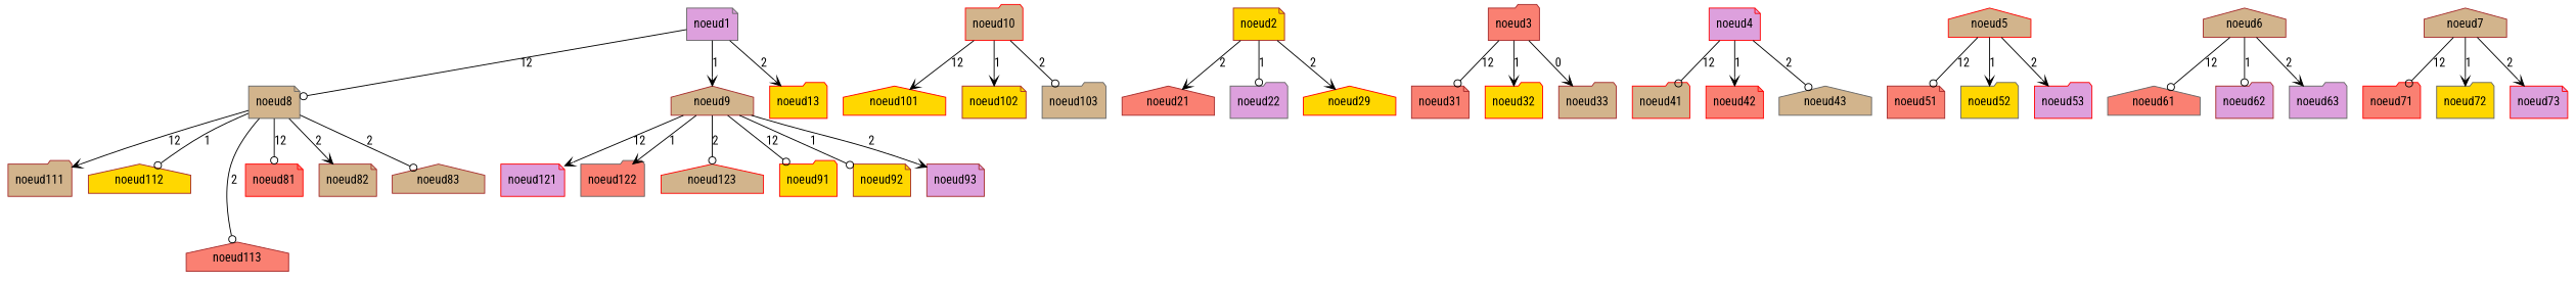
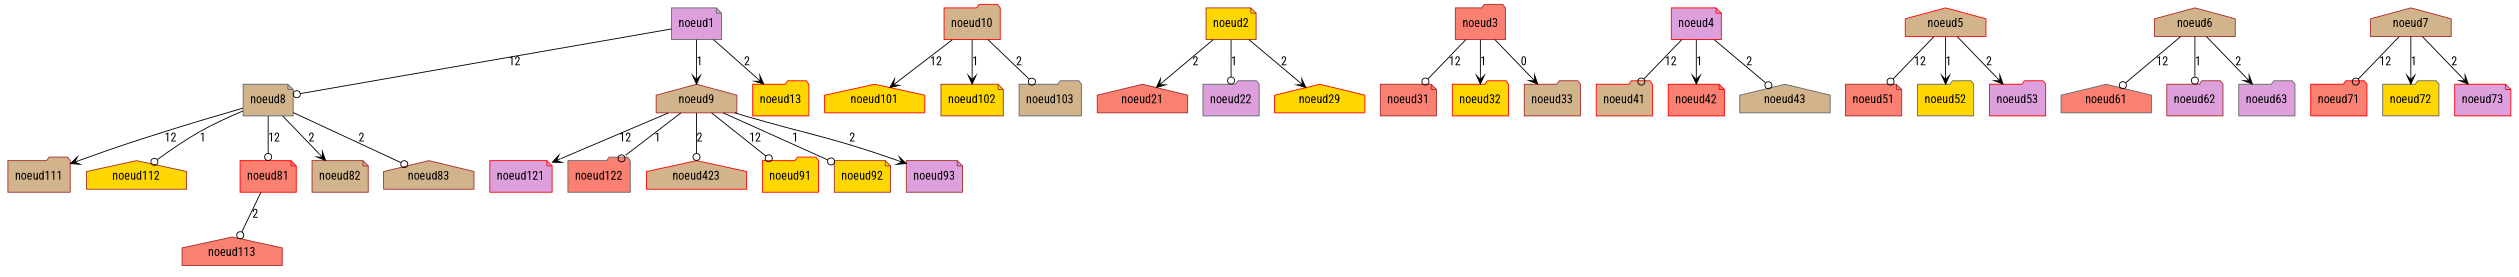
  digraph {
    fontname="Roboto Condensed"
    node [color=brown fillcolor=tan fontname="Roboto Condensed" shape=folder style=filled]
    edge [arrowhead=vee fontname="Roboto Condensed"]
    n1 [color=gray40 fillcolor=plum label=noeud1 shape=note]
    n2 [color=gray40 label=noeud8 shape=note]
    n3 [label=noeud9 shape=house]
    n4 [color=red fillcolor=gold label=noeud13]
    n5 [label=noeud111]
    n6 [fillcolor=gold label=noeud112 shape=house]
    n7 [fillcolor=salmon label=noeud113 shape=house]
    n8 [color=red fillcolor=salmon label=noeud81 shape=note]
    n9 [label=noeud82 shape=note]
    n10 [label=noeud83 shape=house]
    n11 [color=red fillcolor=plum label=noeud121 shape=note]
    n12 [color=gray40 fillcolor=salmon label=noeud122]
-   n13 [color=red label=noeud123 shape=house]
+   n13 [color=red label=noeud423 shape=house]
    n14 [color=red fillcolor=gold label=noeud91]
    n15 [fillcolor=gold label=noeud92 shape=note]
    n16 [fillcolor=plum label=noeud93 shape=note]
    n17 [color=red label=noeud10]
    n18 [color=red fillcolor=gold label=noeud101 shape=house]
    n19 [fillcolor=gold label=noeud102 shape=note]
    n20 [color=gray40 label=noeud103]
    n21 [fillcolor=gold label=noeud2 shape=note]
    n22 [fillcolor=salmon label=noeud21 shape=house]
    n23 [color=gray40 fillcolor=plum label=noeud22]
    n24 [color=red fillcolor=gold label=noeud29 shape=house]
    n25 [fillcolor=salmon label=noeud3]
    n26 [fillcolor=salmon label=noeud31 shape=note]
    n27 [color=red fillcolor=gold label=noeud32]
    n28 [label=noeud33]
    n29 [color=red fillcolor=plum label=noeud4 shape=note]
    n30 [color=red label=noeud41]
    n31 [color=red fillcolor=salmon label=noeud42 shape=note]
    n32 [color=gray40 label=noeud43 shape=house]
    n33 [color=red label=noeud5 shape=house]
    n34 [fillcolor=salmon label=noeud51 shape=note]
    n35 [color=gray40 fillcolor=gold label=noeud52]
    n36 [color=red fillcolor=plum label=noeud53]
    n37 [label=noeud6 shape=house]
    n38 [color=gray40 fillcolor=salmon label=noeud61 shape=house]
    n39 [fillcolor=plum label=noeud62]
    n40 [color=gray40 fillcolor=plum label=noeud63]
    n41 [label=noeud7 shape=house]
    n42 [color=red fillcolor=salmon label=noeud71]
    n43 [color=gray40 fillcolor=gold label=noeud72]
    n44 [color=red fillcolor=plum label=noeud73 shape=note]
    n1 -> n2 [arrowhead=odot label=12]
    n1 -> n3 [label=1]
    n1 -> n4 [label=2]
    n2 -> n5 [label=12]
    n2 -> n6 [arrowhead=odot label=1]
-   n2 -> n7 [arrowhead=odot label=2]
+   n8 -> n7 [arrowhead=odot label=2]
    n2 -> n8 [arrowhead=odot label=12]
    n2 -> n9 [label=2]
    n2 -> n10 [arrowhead=odot label=2]
    n3 -> n11 [label=12]
-   n3 -> n12 [label=1]
+   n3 -> n12 [arrowhead=odot label=1]
    n3 -> n13 [arrowhead=odot label=2]
    n3 -> n14 [arrowhead=odot label=12]
    n3 -> n15 [arrowhead=odot label=1]
    n3 -> n16 [label=2]
    n17 -> n18 [label=12]
    n17 -> n19 [label=1]
    n17 -> n20 [arrowhead=odot label=2]
    n21 -> n22 [label=2]
    n21 -> n23 [arrowhead=odot label=1]
    n21 -> n24 [label=2]
    n25 -> n26 [arrowhead=odot label=12]
    n25 -> n27 [label=1]
    n25 -> n28 [label=0]
    n29 -> n30 [arrowhead=odot label=12]
    n29 -> n31 [label=1]
    n29 -> n32 [arrowhead=odot label=2]
    n33 -> n34 [arrowhead=odot label=12]
    n33 -> n35 [label=1]
    n33 -> n36 [label=2]
    n37 -> n38 [arrowhead=odot label=12]
    n37 -> n39 [arrowhead=odot label=1]
    n37 -> n40 [label=2]
    n41 -> n42 [arrowhead=odot label=12]
    n41 -> n43 [label=1]
    n41 -> n44 [label=2]
  }
